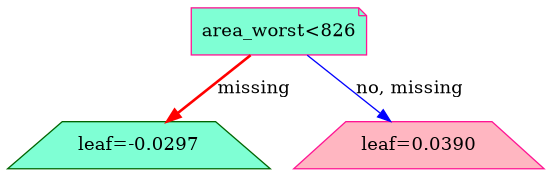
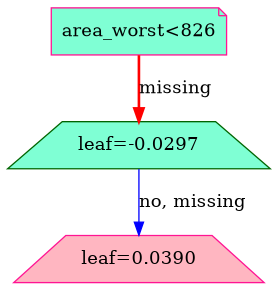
  digraph {
    rankdir=UD
    node [color=deeppink fillcolor=aquamarine shape=trapezium style=filled]
    n1 [label="area_worst<826" shape=note]
    n2 [color=darkgreen label="leaf=-0.0297"]
    n3 [fillcolor=lightpink label="leaf=0.0390"]
    n1 -> n2 [color="#FF0000" label=missing style=bold]
-   n1 -> n3 [color="#0000FF" label="no, missing" style=solid]
+   n2 -> n3 [color="#0000FF" label="no, missing" style=solid]
  }
